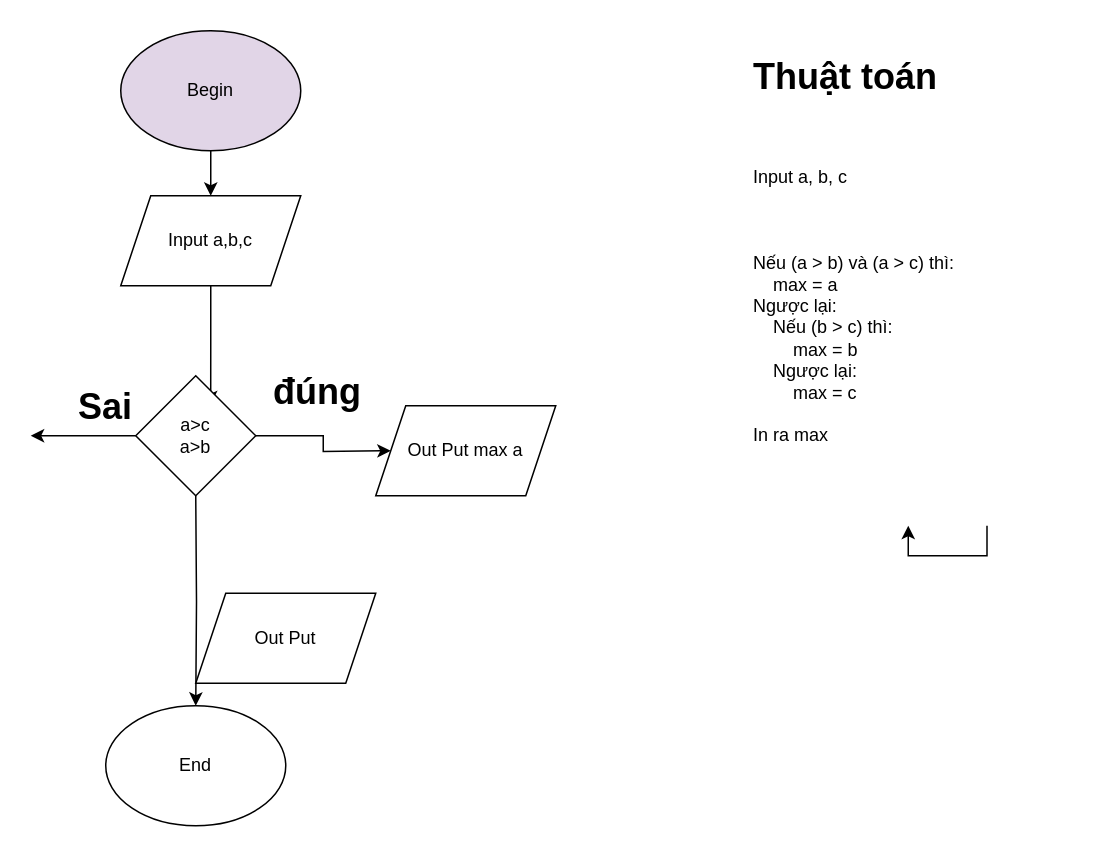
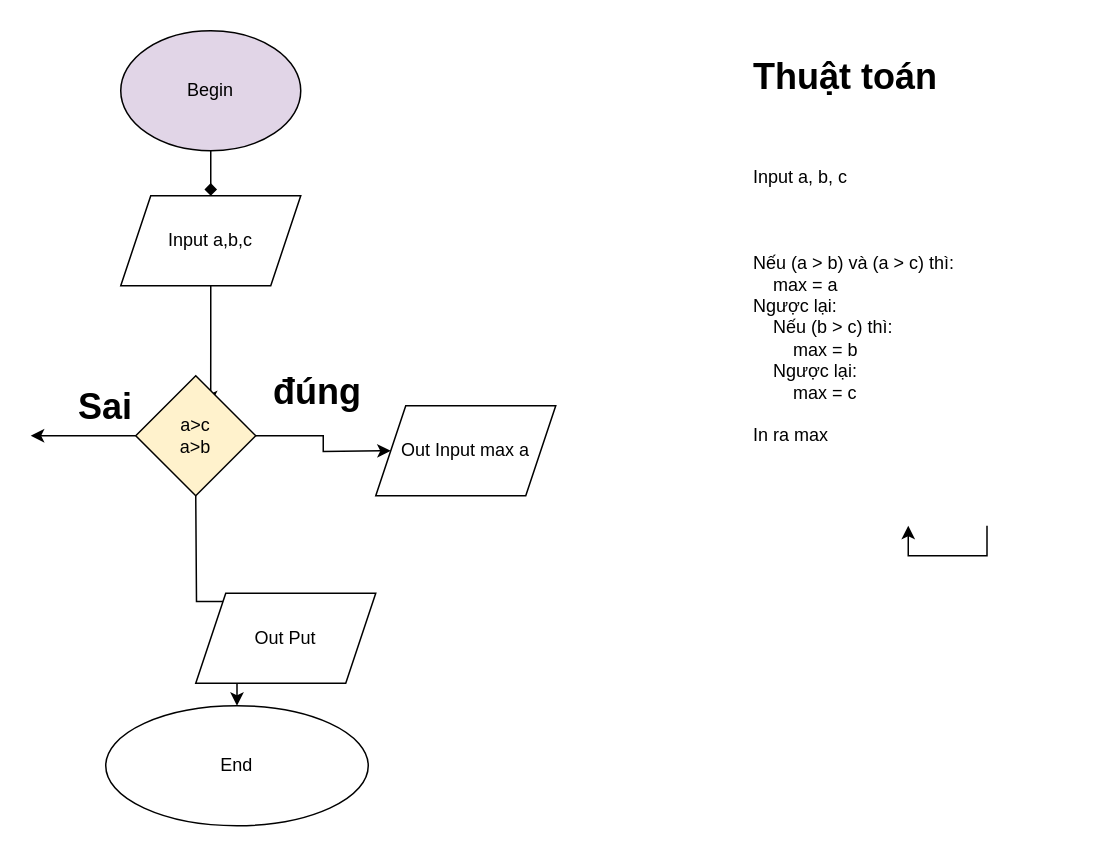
  <mxCell id="0" />
  <mxCell id="1" parent="0" />
- <mxCell id="2" style="edgeStyle=orthogonalEdgeStyle;rounded=0;orthogonalLoop=1;jettySize=auto;html=1;exitX=0.5;exitY=1;exitDx=0;exitDy=0;entryX=0.5;entryY=0;entryDx=0;entryDy=0;" edge="1" parent="1" source="3" target="5"><mxGeometry relative="1" as="geometry" /></mxCell>
+ <mxCell id="2" style="edgeStyle=orthogonalEdgeStyle;rounded=0;orthogonalLoop=1;jettySize=auto;html=1;exitX=0.5;exitY=1;exitDx=0;exitDy=0;entryX=0.5;entryY=0;entryDx=0;entryDy=0;endArrow=diamond;" edge="1" parent="1" source="3" target="5"><mxGeometry relative="1" as="geometry" /></mxCell>
  <mxCell id="3" value="Begin" style="ellipse;whiteSpace=wrap;html=1;fillColor=#e1d5e7;" vertex="1" parent="1"><mxGeometry x="80" y="20" width="120" height="80" as="geometry" /></mxCell>
  <mxCell id="4" value="&lt;h1 style=&quot;margin-top: 0px;&quot;&gt;Thuật toán&lt;br&gt;&amp;nbsp;&lt;/h1&gt;&lt;div&gt;&lt;div&gt;Input a, b, c&lt;/div&gt;&lt;div&gt;&lt;br&gt;&lt;/div&gt;&lt;div&gt;&lt;br&gt;&lt;/div&gt;&lt;div&gt;&lt;br&gt;&lt;/div&gt;&lt;div&gt;Nếu (a &amp;gt; b) và (a &amp;gt; c) thì:&lt;/div&gt;&lt;div&gt;&amp;nbsp; &amp;nbsp; max = a&lt;/div&gt;&lt;div&gt;Ngược lại:&lt;/div&gt;&lt;div&gt;&amp;nbsp; &amp;nbsp; Nếu (b &amp;gt; c) thì:&lt;/div&gt;&lt;div&gt;&amp;nbsp; &amp;nbsp; &amp;nbsp; &amp;nbsp; max = b&lt;/div&gt;&lt;div&gt;&amp;nbsp; &amp;nbsp; Ngược lại:&lt;/div&gt;&lt;div&gt;&amp;nbsp; &amp;nbsp; &amp;nbsp; &amp;nbsp; max = c&lt;/div&gt;&lt;div&gt;&lt;br&gt;&lt;/div&gt;&lt;div&gt;In ra max&lt;/div&gt;&lt;/div&gt;&lt;div&gt;&lt;br&gt;&lt;/div&gt;" style="text;html=1;whiteSpace=wrap;overflow=hidden;rounded=0;" vertex="1" parent="1"><mxGeometry x="500" y="30" width="210" height="320" as="geometry" /></mxCell>
  <mxCell id="5" value="Input a,b,c" style="shape=parallelogram;perimeter=parallelogramPerimeter;whiteSpace=wrap;html=1;fixedSize=1;" vertex="1" parent="1"><mxGeometry x="80" y="130" width="120" height="60" as="geometry" /></mxCell>
  <mxCell id="6" style="edgeStyle=orthogonalEdgeStyle;rounded=0;orthogonalLoop=1;jettySize=auto;html=1;exitX=0.5;exitY=1;exitDx=0;exitDy=0;entryX=0.5;entryY=0;entryDx=0;entryDy=0;" edge="1" parent="1" target="8"><mxGeometry relative="1" as="geometry"><mxPoint x="130" y="330" as="sourcePoint" /></mxGeometry></mxCell>
  <mxCell id="7" style="edgeStyle=orthogonalEdgeStyle;rounded=0;orthogonalLoop=1;jettySize=auto;html=1;exitX=0.5;exitY=1;exitDx=0;exitDy=0;entryX=0.583;entryY=-0.017;entryDx=0;entryDy=0;entryPerimeter=0;" edge="1" parent="1" source="5"><mxGeometry relative="1" as="geometry"><mxPoint x="139.96" y="268.98" as="targetPoint" /></mxGeometry></mxCell>
- <mxCell id="8" value="End" style="ellipse;whiteSpace=wrap;html=1;" vertex="1" parent="1"><mxGeometry x="70" y="470" width="120" height="80" as="geometry" /></mxCell>
+ <mxCell id="8" value="End" style="ellipse;whiteSpace=wrap;html=1;" vertex="1" parent="1"><mxGeometry x="70" y="470" width="175" height="80" as="geometry" /></mxCell>
  <mxCell id="9" value="Out Put" style="shape=parallelogram;perimeter=parallelogramPerimeter;whiteSpace=wrap;html=1;fixedSize=1;" vertex="1" parent="1"><mxGeometry x="130" y="395" width="120" height="60" as="geometry" /></mxCell>
  <mxCell id="10" style="edgeStyle=orthogonalEdgeStyle;rounded=0;orthogonalLoop=1;jettySize=auto;html=1;exitX=0.75;exitY=1;exitDx=0;exitDy=0;" edge="1" parent="1" source="4" target="4"><mxGeometry relative="1" as="geometry" /></mxCell>
  <mxCell id="11" style="edgeStyle=orthogonalEdgeStyle;rounded=0;orthogonalLoop=1;jettySize=auto;html=1;exitX=1;exitY=0.5;exitDx=0;exitDy=0;" edge="1" parent="1" source="13"><mxGeometry relative="1" as="geometry"><mxPoint x="260" y="300" as="targetPoint" /></mxGeometry></mxCell>
  <mxCell id="12" style="edgeStyle=orthogonalEdgeStyle;rounded=0;orthogonalLoop=1;jettySize=auto;html=1;exitX=0;exitY=0.5;exitDx=0;exitDy=0;" edge="1" parent="1" source="13"><mxGeometry relative="1" as="geometry"><mxPoint x="20" y="290" as="targetPoint" /></mxGeometry></mxCell>
- <mxCell id="13" value="a&amp;gt;c&lt;div&gt;a&amp;gt;b&lt;/div&gt;" style="rhombus;whiteSpace=wrap;html=1;" vertex="1" parent="1"><mxGeometry x="90" y="250" width="80" height="80" as="geometry" /></mxCell>
+ <mxCell id="13" value="a&amp;gt;c&lt;div&gt;a&amp;gt;b&lt;/div&gt;" style="rhombus;whiteSpace=wrap;html=1;fillColor=#fff2cc;" vertex="1" parent="1"><mxGeometry x="90" y="250" width="80" height="80" as="geometry" /></mxCell>
  <mxCell id="14" value="&lt;h1 style=&quot;margin-top: 0px;&quot;&gt;đúng&lt;/h1&gt;" style="text;html=1;whiteSpace=wrap;overflow=hidden;rounded=0;" vertex="1" parent="1"><mxGeometry x="180" y="240" width="180" height="120" as="geometry" /></mxCell>
- <mxCell id="15" value="Out Put max a" style="shape=parallelogram;perimeter=parallelogramPerimeter;whiteSpace=wrap;html=1;fixedSize=1;" vertex="1" parent="1"><mxGeometry x="250" y="270" width="120" height="60" as="geometry" /></mxCell>
+ <mxCell id="15" value="Out Input max a" style="shape=parallelogram;perimeter=parallelogramPerimeter;whiteSpace=wrap;html=1;fixedSize=1;" vertex="1" parent="1"><mxGeometry x="250" y="270" width="120" height="60" as="geometry" /></mxCell>
  <mxCell id="16" value="&lt;h1 style=&quot;margin-top: 0px;&quot;&gt;Sai&lt;/h1&gt;" style="text;html=1;whiteSpace=wrap;overflow=hidden;rounded=0;" vertex="1" parent="1"><mxGeometry x="50" y="250" width="180" height="120" as="geometry" /></mxCell>
